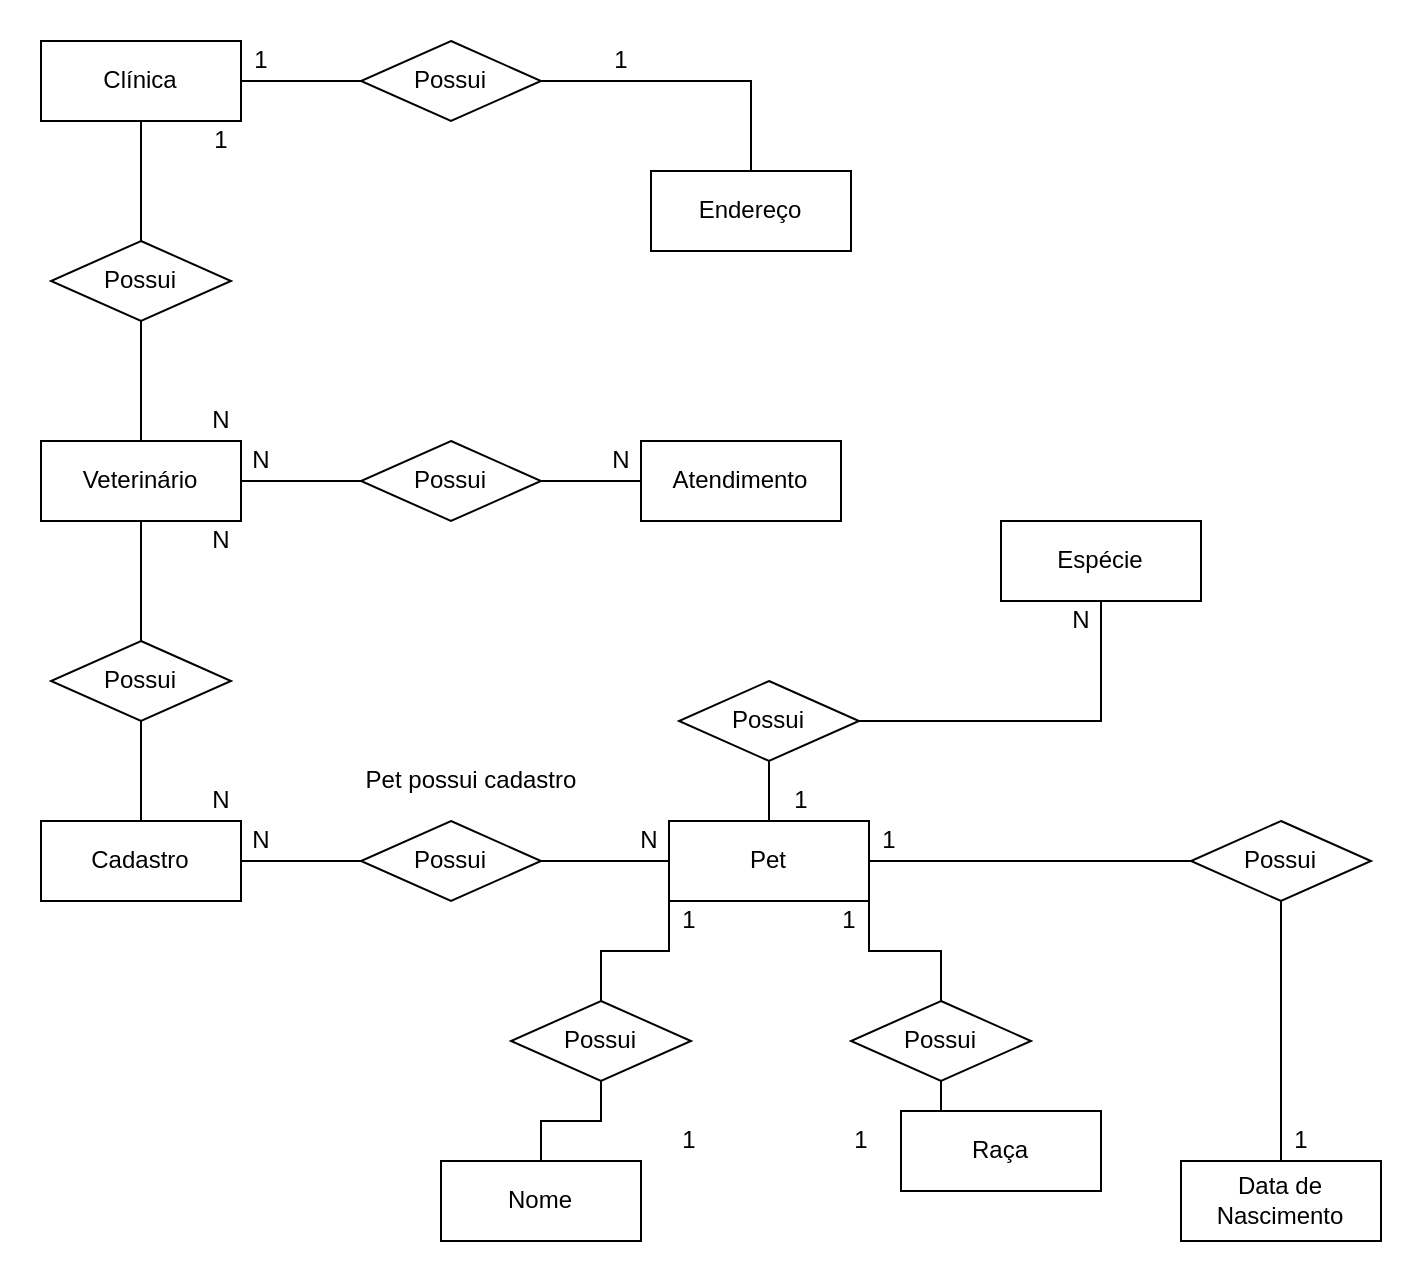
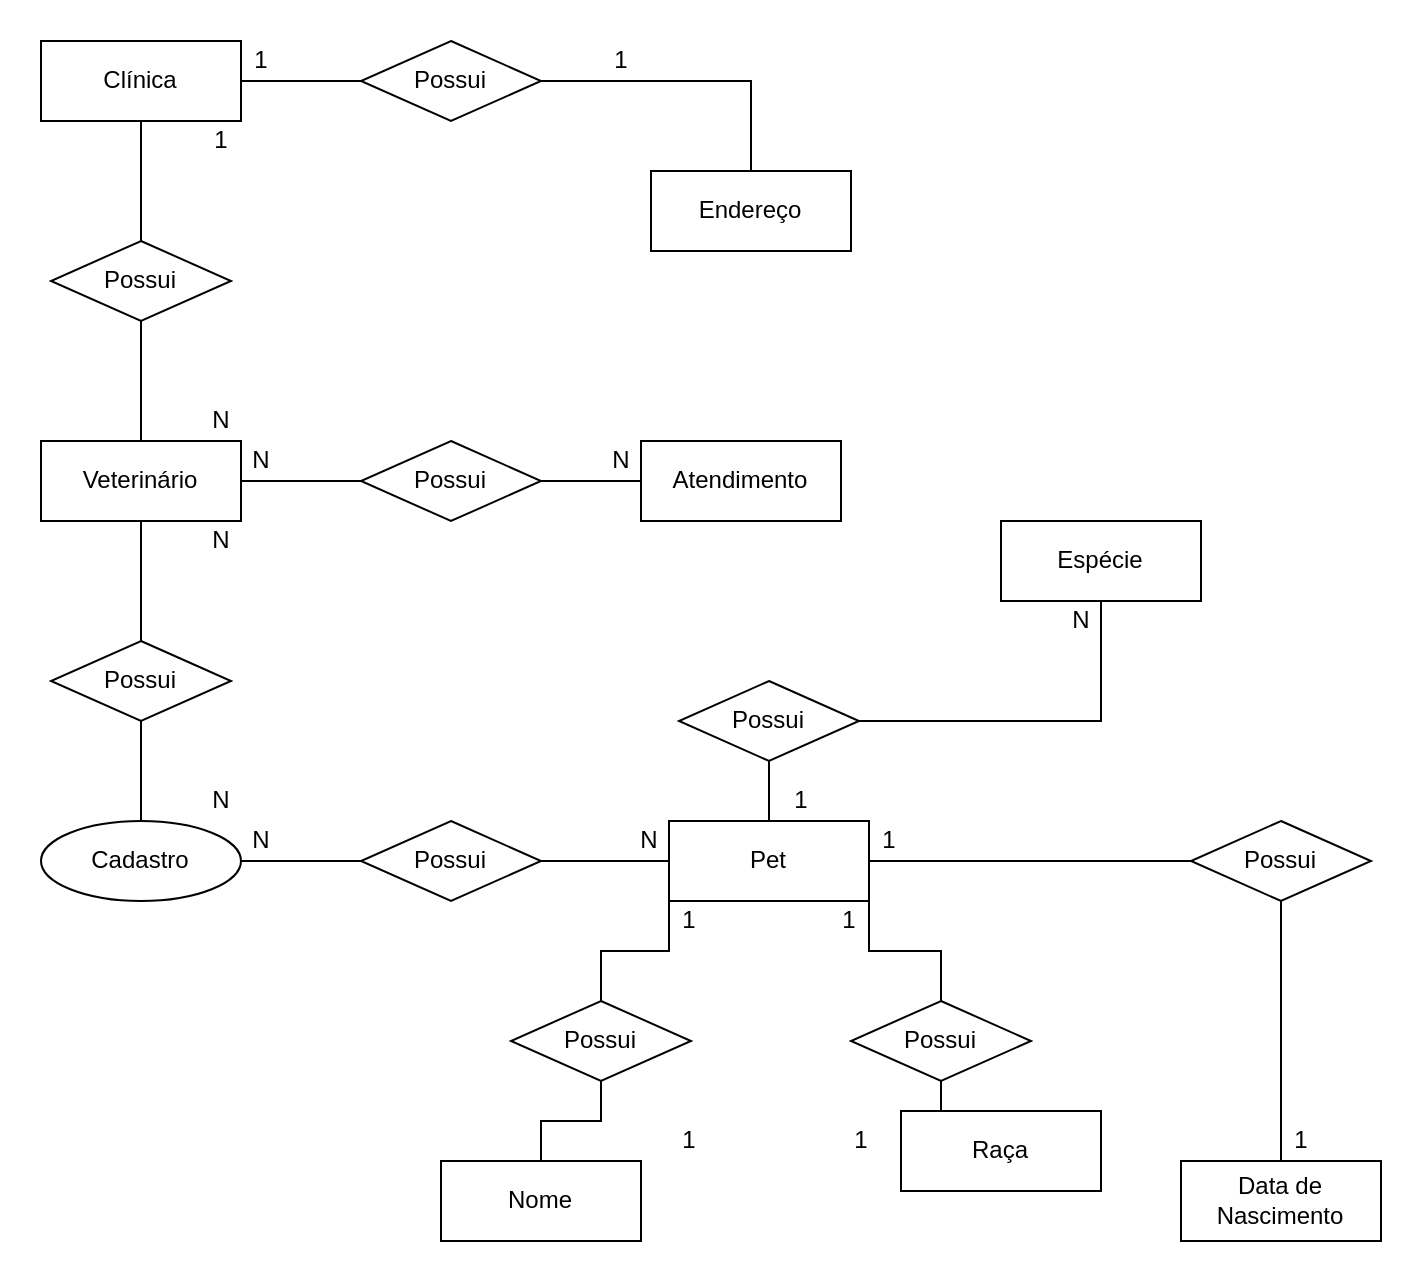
  <mxCell id="0" />
  <mxCell id="1" parent="0" />
  <mxCell id="2" value="" style="edgeStyle=orthogonalEdgeStyle;rounded=0;orthogonalLoop=1;jettySize=auto;html=1;endArrow=none;endFill=0;" edge="1" parent="1" source="4" target="7"><mxGeometry relative="1" as="geometry" /></mxCell>
  <mxCell id="3" value="" style="edgeStyle=orthogonalEdgeStyle;rounded=0;orthogonalLoop=1;jettySize=auto;html=1;endArrow=none;endFill=0;" edge="1" parent="1" source="4" target="12"><mxGeometry relative="1" as="geometry" /></mxCell>
  <mxCell id="4" value="Clínica" style="whiteSpace=wrap;html=1;align=center;" vertex="1" parent="1"><mxGeometry x="20" y="20" width="100" height="40" as="geometry" /></mxCell>
  <mxCell id="5" value="Endereço" style="whiteSpace=wrap;html=1;align=center;" vertex="1" parent="1"><mxGeometry x="325" y="85" width="100" height="40" as="geometry" /></mxCell>
  <mxCell id="6" value="" style="edgeStyle=orthogonalEdgeStyle;rounded=0;orthogonalLoop=1;jettySize=auto;html=1;endArrow=none;endFill=0;" edge="1" parent="1" source="7" target="5"><mxGeometry relative="1" as="geometry" /></mxCell>
  <mxCell id="7" value="Possui" style="shape=rhombus;perimeter=rhombusPerimeter;whiteSpace=wrap;html=1;align=center;" vertex="1" parent="1"><mxGeometry x="180" y="20" width="90" height="40" as="geometry" /></mxCell>
  <mxCell id="8" value="" style="edgeStyle=orthogonalEdgeStyle;rounded=0;orthogonalLoop=1;jettySize=auto;html=1;endArrow=none;endFill=0;" edge="1" parent="1" source="10" target="17"><mxGeometry relative="1" as="geometry" /></mxCell>
  <mxCell id="9" value="" style="edgeStyle=orthogonalEdgeStyle;rounded=0;orthogonalLoop=1;jettySize=auto;html=1;endArrow=none;endFill=0;" edge="1" parent="1" source="10" target="24"><mxGeometry relative="1" as="geometry" /></mxCell>
  <mxCell id="10" value="Veterinário" style="whiteSpace=wrap;html=1;align=center;" vertex="1" parent="1"><mxGeometry x="20" y="220" width="100" height="40" as="geometry" /></mxCell>
  <mxCell id="11" value="" style="edgeStyle=orthogonalEdgeStyle;rounded=0;orthogonalLoop=1;jettySize=auto;html=1;endArrow=none;endFill=0;" edge="1" parent="1" source="12" target="10"><mxGeometry relative="1" as="geometry" /></mxCell>
  <mxCell id="12" value="Possui" style="shape=rhombus;perimeter=rhombusPerimeter;whiteSpace=wrap;html=1;align=center;" vertex="1" parent="1"><mxGeometry x="25" y="120" width="90" height="40" as="geometry" /></mxCell>
  <mxCell id="13" value="1" style="text;html=1;align=center;verticalAlign=middle;resizable=0;points=[];autosize=1;strokeColor=none;" vertex="1" parent="1"><mxGeometry x="120" y="20" width="20" height="20" as="geometry" /></mxCell>
  <mxCell id="14" value="1" style="text;html=1;align=center;verticalAlign=middle;resizable=0;points=[];autosize=1;strokeColor=none;" vertex="1" parent="1"><mxGeometry x="300" y="20" width="20" height="20" as="geometry" /></mxCell>
  <mxCell id="15" value="1" style="text;html=1;align=center;verticalAlign=middle;resizable=0;points=[];autosize=1;strokeColor=none;" vertex="1" parent="1"><mxGeometry x="100" y="60" width="20" height="20" as="geometry" /></mxCell>
  <mxCell id="16" value="N" style="text;html=1;align=center;verticalAlign=middle;resizable=0;points=[];autosize=1;strokeColor=none;" vertex="1" parent="1"><mxGeometry x="100" y="200" width="20" height="20" as="geometry" /></mxCell>
  <mxCell id="17" value="Possui" style="shape=rhombus;perimeter=rhombusPerimeter;whiteSpace=wrap;html=1;align=center;" vertex="1" parent="1"><mxGeometry x="25" y="320" width="90" height="40" as="geometry" /></mxCell>
  <mxCell id="18" value="" style="edgeStyle=orthogonalEdgeStyle;rounded=0;orthogonalLoop=1;jettySize=auto;html=1;endArrow=none;endFill=0;" edge="1" parent="1" source="20" target="17"><mxGeometry relative="1" as="geometry" /></mxCell>
  <mxCell id="19" value="" style="edgeStyle=orthogonalEdgeStyle;rounded=0;orthogonalLoop=1;jettySize=auto;html=1;endArrow=none;endFill=0;" edge="1" parent="1" source="20" target="32"><mxGeometry relative="1" as="geometry" /></mxCell>
- <mxCell id="20" value="Cadastro" style="whiteSpace=wrap;html=1;align=center;" vertex="1" parent="1"><mxGeometry x="20" y="410" width="100" height="40" as="geometry" /></mxCell>
+ <mxCell id="20" value="Cadastro" style="ellipse;whiteSpace=wrap;html=1;align=center;" vertex="1" parent="1"><mxGeometry x="20" y="410" width="100" height="40" as="geometry" /></mxCell>
  <mxCell id="21" value="N" style="text;html=1;align=center;verticalAlign=middle;resizable=0;points=[];autosize=1;strokeColor=none;" vertex="1" parent="1"><mxGeometry x="100" y="260" width="20" height="20" as="geometry" /></mxCell>
  <mxCell id="22" value="N" style="text;html=1;align=center;verticalAlign=middle;resizable=0;points=[];autosize=1;strokeColor=none;" vertex="1" parent="1"><mxGeometry x="100" y="390" width="20" height="20" as="geometry" /></mxCell>
  <mxCell id="23" value="" style="edgeStyle=orthogonalEdgeStyle;rounded=0;orthogonalLoop=1;jettySize=auto;html=1;endArrow=none;endFill=0;" edge="1" parent="1" source="24" target="25"><mxGeometry relative="1" as="geometry" /></mxCell>
  <mxCell id="24" value="Possui" style="shape=rhombus;perimeter=rhombusPerimeter;whiteSpace=wrap;html=1;align=center;" vertex="1" parent="1"><mxGeometry x="180" y="220" width="90" height="40" as="geometry" /></mxCell>
  <mxCell id="25" value="Atendimento" style="whiteSpace=wrap;html=1;align=center;" vertex="1" parent="1"><mxGeometry x="320" y="220" width="100" height="40" as="geometry" /></mxCell>
  <mxCell id="26" value="N" style="text;html=1;align=center;verticalAlign=middle;resizable=0;points=[];autosize=1;strokeColor=none;" vertex="1" parent="1"><mxGeometry x="120" y="220" width="20" height="20" as="geometry" /></mxCell>
  <mxCell id="27" value="N" style="text;html=1;align=center;verticalAlign=middle;resizable=0;points=[];autosize=1;strokeColor=none;" vertex="1" parent="1"><mxGeometry x="300" y="220" width="20" height="20" as="geometry" /></mxCell>
  <mxCell id="28" value="" style="edgeStyle=orthogonalEdgeStyle;rounded=0;orthogonalLoop=1;jettySize=auto;html=1;endArrow=none;endFill=0;" edge="1" parent="1" source="31" target="32"><mxGeometry relative="1" as="geometry" /></mxCell>
  <mxCell id="29" value="" style="edgeStyle=orthogonalEdgeStyle;rounded=0;orthogonalLoop=1;jettySize=auto;html=1;endArrow=none;endFill=0;exitX=0;exitY=1;exitDx=0;exitDy=0;" edge="1" parent="1" source="31" target="37"><mxGeometry relative="1" as="geometry" /></mxCell>
  <mxCell id="30" value="" style="edgeStyle=orthogonalEdgeStyle;rounded=0;orthogonalLoop=1;jettySize=auto;html=1;endArrow=none;endFill=0;" edge="1" parent="1" source="31" target="42"><mxGeometry relative="1" as="geometry" /></mxCell>
  <mxCell id="31" value="Pet" style="whiteSpace=wrap;html=1;align=center;" vertex="1" parent="1"><mxGeometry x="334" y="410" width="100" height="40" as="geometry" /></mxCell>
  <mxCell id="32" value="Possui" style="shape=rhombus;perimeter=rhombusPerimeter;whiteSpace=wrap;html=1;align=center;" vertex="1" parent="1"><mxGeometry x="180" y="410" width="90" height="40" as="geometry" /></mxCell>
- <mxCell id="33" value="Pet possui cadastro" style="text;html=1;align=center;verticalAlign=middle;resizable=0;points=[];autosize=1;strokeColor=none;" vertex="1" parent="1"><mxGeometry x="175" y="380" width="120" height="20" as="geometry" /></mxCell>
  <mxCell id="34" value="N" style="text;html=1;align=center;verticalAlign=middle;resizable=0;points=[];autosize=1;strokeColor=none;" vertex="1" parent="1"><mxGeometry x="120" y="410" width="20" height="20" as="geometry" /></mxCell>
  <mxCell id="35" value="N" style="text;html=1;align=center;verticalAlign=middle;resizable=0;points=[];autosize=1;strokeColor=none;" vertex="1" parent="1"><mxGeometry x="313.5" y="410" width="20" height="20" as="geometry" /></mxCell>
  <mxCell id="36" value="" style="edgeStyle=orthogonalEdgeStyle;rounded=0;orthogonalLoop=1;jettySize=auto;html=1;endArrow=none;endFill=0;" edge="1" parent="1" source="37" target="38"><mxGeometry relative="1" as="geometry" /></mxCell>
  <mxCell id="37" value="Possui" style="shape=rhombus;perimeter=rhombusPerimeter;whiteSpace=wrap;html=1;align=center;" vertex="1" parent="1"><mxGeometry x="255" y="500" width="90" height="40" as="geometry" /></mxCell>
  <mxCell id="38" value="Nome" style="whiteSpace=wrap;html=1;align=center;" vertex="1" parent="1"><mxGeometry x="220" y="580" width="100" height="40" as="geometry" /></mxCell>
  <mxCell id="39" value="1" style="text;html=1;align=center;verticalAlign=middle;resizable=0;points=[];autosize=1;strokeColor=none;" vertex="1" parent="1"><mxGeometry x="334" y="450" width="20" height="20" as="geometry" /></mxCell>
  <mxCell id="40" value="1" style="text;html=1;align=center;verticalAlign=middle;resizable=0;points=[];autosize=1;strokeColor=none;" vertex="1" parent="1"><mxGeometry x="334" y="560" width="20" height="20" as="geometry" /></mxCell>
  <mxCell id="41" value="" style="edgeStyle=orthogonalEdgeStyle;rounded=0;orthogonalLoop=1;jettySize=auto;html=1;endArrow=none;endFill=0;" edge="1" source="42" target="43" parent="1"><mxGeometry relative="1" as="geometry" /></mxCell>
  <mxCell id="42" value="Possui" style="shape=rhombus;perimeter=rhombusPerimeter;whiteSpace=wrap;html=1;align=center;" vertex="1" parent="1"><mxGeometry x="595" y="410" width="90" height="40" as="geometry" /></mxCell>
  <mxCell id="43" value="Data de Nascimento" style="whiteSpace=wrap;html=1;align=center;" vertex="1" parent="1"><mxGeometry x="590" y="580" width="100" height="40" as="geometry" /></mxCell>
  <mxCell id="44" value="1" style="text;html=1;align=center;verticalAlign=middle;resizable=0;points=[];autosize=1;strokeColor=none;" vertex="1" parent="1"><mxGeometry x="434" y="410" width="20" height="20" as="geometry" /></mxCell>
  <mxCell id="45" value="1" style="text;html=1;align=center;verticalAlign=middle;resizable=0;points=[];autosize=1;strokeColor=none;" vertex="1" parent="1"><mxGeometry x="640" y="560" width="20" height="20" as="geometry" /></mxCell>
  <mxCell id="46" value="" style="edgeStyle=orthogonalEdgeStyle;rounded=0;orthogonalLoop=1;jettySize=auto;html=1;endArrow=none;endFill=0;exitX=1;exitY=1;exitDx=0;exitDy=0;" edge="1" target="48" parent="1" source="31"><mxGeometry relative="1" as="geometry"><mxPoint x="470" y="450" as="sourcePoint" /></mxGeometry></mxCell>
  <mxCell id="47" value="" style="edgeStyle=orthogonalEdgeStyle;rounded=0;orthogonalLoop=1;jettySize=auto;html=1;endArrow=none;endFill=0;" edge="1" source="48" target="49" parent="1"><mxGeometry relative="1" as="geometry" /></mxCell>
  <mxCell id="48" value="Possui" style="shape=rhombus;perimeter=rhombusPerimeter;whiteSpace=wrap;html=1;align=center;" vertex="1" parent="1"><mxGeometry x="425" y="500" width="90" height="40" as="geometry" /></mxCell>
  <mxCell id="49" value="Raça" style="whiteSpace=wrap;html=1;align=center;" vertex="1" parent="1"><mxGeometry x="450" y="555" width="100" height="40" as="geometry" /></mxCell>
  <mxCell id="50" value="1" style="text;html=1;align=center;verticalAlign=middle;resizable=0;points=[];autosize=1;strokeColor=none;" vertex="1" parent="1"><mxGeometry x="414" y="450" width="20" height="20" as="geometry" /></mxCell>
  <mxCell id="51" value="1" style="text;html=1;align=center;verticalAlign=middle;resizable=0;points=[];autosize=1;strokeColor=none;" vertex="1" parent="1"><mxGeometry x="420" y="560" width="20" height="20" as="geometry" /></mxCell>
  <mxCell id="52" value="" style="edgeStyle=orthogonalEdgeStyle;rounded=0;orthogonalLoop=1;jettySize=auto;html=1;endArrow=none;endFill=0;" edge="1" source="54" target="55" parent="1"><mxGeometry relative="1" as="geometry" /></mxCell>
  <mxCell id="53" style="edgeStyle=orthogonalEdgeStyle;rounded=0;orthogonalLoop=1;jettySize=auto;html=1;entryX=0.5;entryY=0;entryDx=0;entryDy=0;endArrow=none;endFill=0;" edge="1" parent="1" source="54" target="31"><mxGeometry relative="1" as="geometry" /></mxCell>
  <mxCell id="54" value="Possui" style="shape=rhombus;perimeter=rhombusPerimeter;whiteSpace=wrap;html=1;align=center;" vertex="1" parent="1"><mxGeometry x="339" y="340" width="90" height="40" as="geometry" /></mxCell>
  <mxCell id="55" value="Espécie" style="whiteSpace=wrap;html=1;align=center;" vertex="1" parent="1"><mxGeometry x="500" y="260" width="100" height="40" as="geometry" /></mxCell>
  <mxCell id="56" value="1" style="text;html=1;align=center;verticalAlign=middle;resizable=0;points=[];autosize=1;strokeColor=none;" vertex="1" parent="1"><mxGeometry x="390" y="390" width="20" height="20" as="geometry" /></mxCell>
  <mxCell id="57" value="N" style="text;html=1;align=center;verticalAlign=middle;resizable=0;points=[];autosize=1;strokeColor=none;" vertex="1" parent="1"><mxGeometry x="530" y="300" width="20" height="20" as="geometry" /></mxCell>
